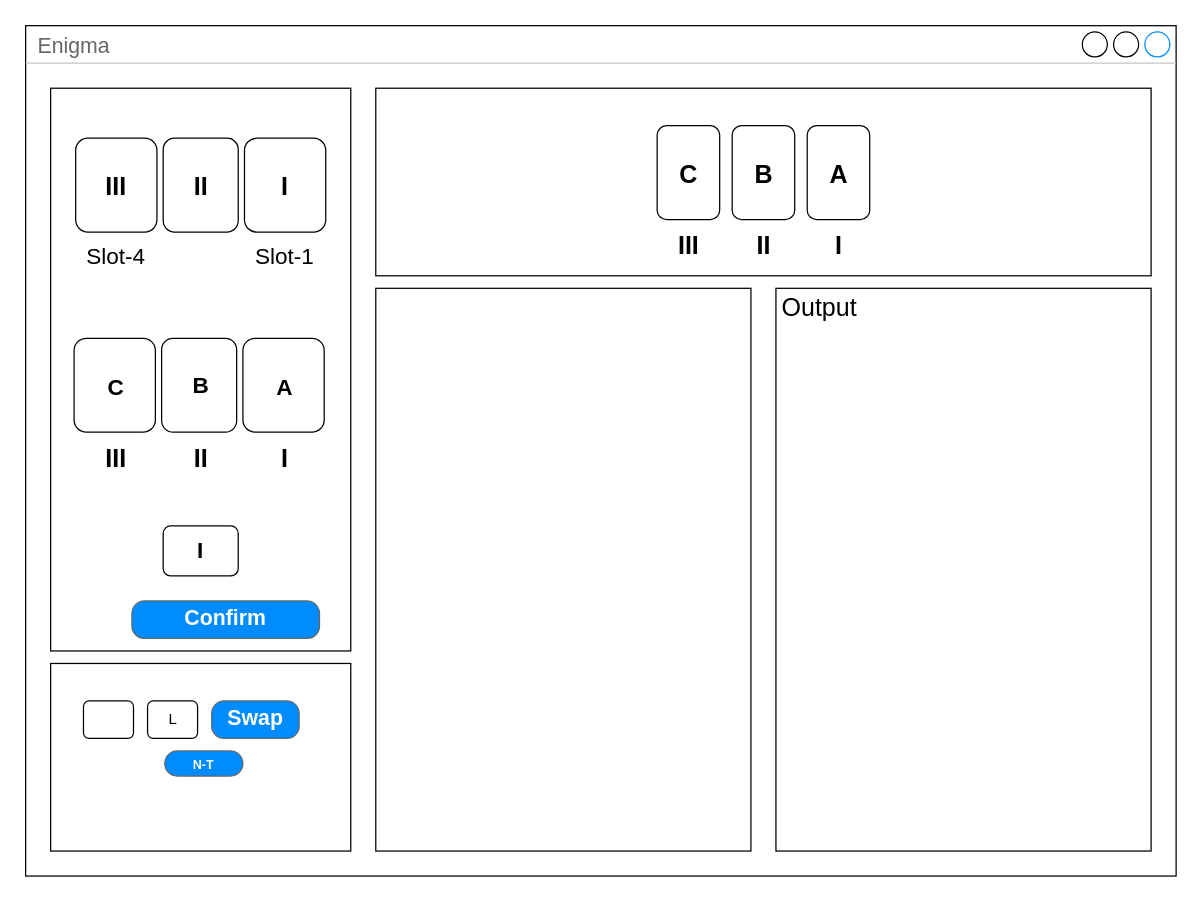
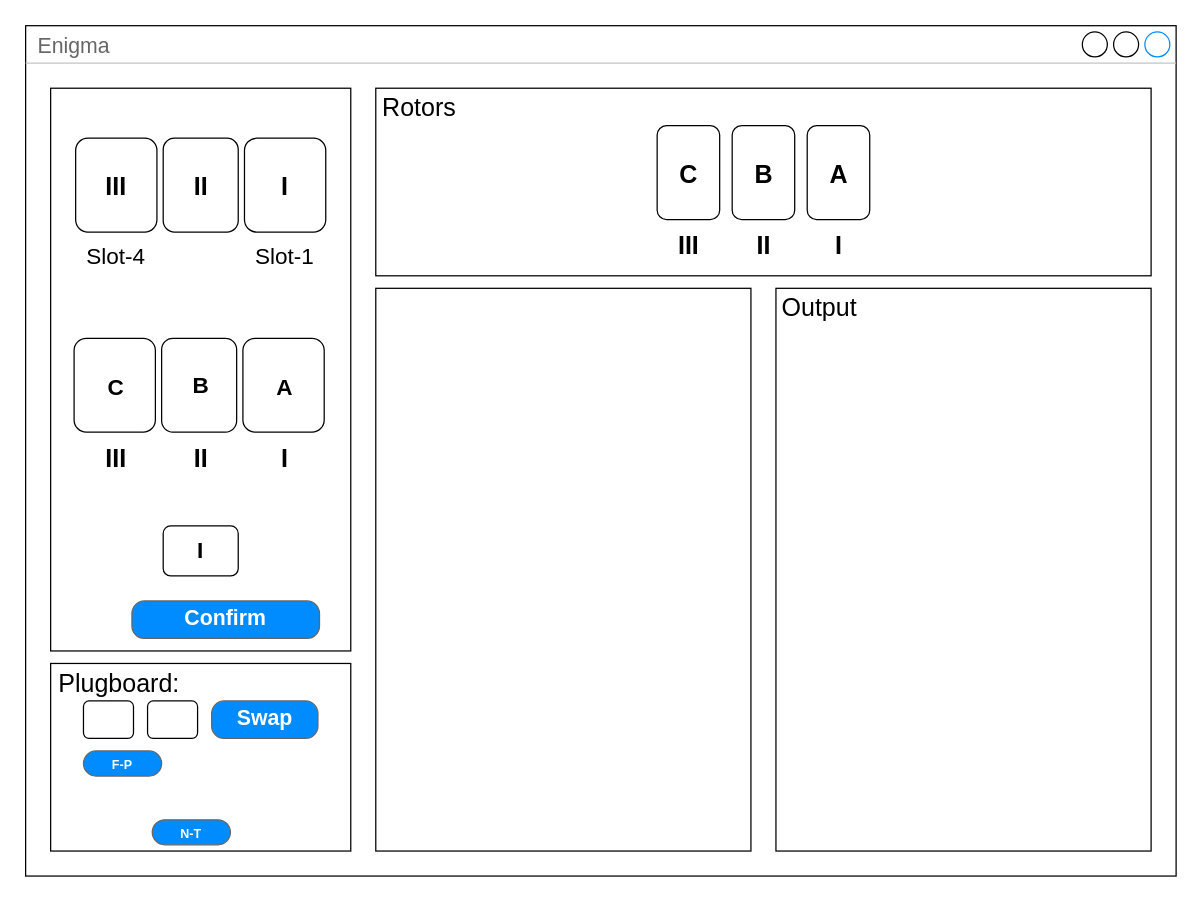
  <mxCell id="0" />
  <mxCell id="1" parent="0" />
  <mxCell id="2" value="Enigma" style="strokeWidth=1;shadow=0;dashed=0;align=center;html=1;shape=mxgraph.mockup.containers.window;align=left;verticalAlign=top;spacingLeft=8;strokeColor2=#008cff;strokeColor3=#c4c4c4;fontColor=#666666;mainText=;fontSize=17;labelBackgroundColor=none;whiteSpace=wrap;" vertex="1" parent="1"><mxGeometry x="20" y="20" width="920" height="680" as="geometry" /></mxCell>
  <mxCell id="3" value="" style="rounded=0;whiteSpace=wrap;html=1;" vertex="1" parent="1"><mxGeometry x="40" y="70" width="240" height="450" as="geometry" /></mxCell>
  <mxCell id="4" value="" style="rounded=0;whiteSpace=wrap;html=1;" vertex="1" parent="1"><mxGeometry x="620" y="230" width="300" height="450" as="geometry" /></mxCell>
  <mxCell id="5" value="" style="rounded=0;whiteSpace=wrap;html=1;" vertex="1" parent="1"><mxGeometry x="300" y="230" width="300" height="450" as="geometry" /></mxCell>
  <mxCell id="6" value="" style="rounded=0;whiteSpace=wrap;html=1;" vertex="1" parent="1"><mxGeometry x="40" y="530" width="240" height="150" as="geometry" /></mxCell>
  <mxCell id="7" value="Output" style="text;html=1;strokeColor=none;fillColor=none;align=center;verticalAlign=middle;whiteSpace=wrap;rounded=0;fontSize=20;" vertex="1" parent="1"><mxGeometry x="620" y="230" width="70" height="30" as="geometry" /></mxCell>
+ <mxCell id="8" value="Plugboard:" style="text;html=1;strokeColor=none;fillColor=none;align=center;verticalAlign=middle;whiteSpace=wrap;rounded=0;fontSize=20;" vertex="1" parent="1"><mxGeometry x="40" y="530" width="110" height="30" as="geometry" /></mxCell>
  <mxCell id="9" value="" style="rounded=0;whiteSpace=wrap;html=1;" vertex="1" parent="1"><mxGeometry x="300" y="70" width="620" height="150" as="geometry" /></mxCell>
+ <mxCell id="10" value="Rotors" style="text;html=1;strokeColor=none;fillColor=none;align=center;verticalAlign=middle;whiteSpace=wrap;rounded=0;fontSize=20;" vertex="1" parent="1"><mxGeometry x="300" y="70" width="70" height="30" as="geometry" /></mxCell>
  <mxCell id="11" value="" style="rounded=1;whiteSpace=wrap;html=1;" vertex="1" parent="1"><mxGeometry x="525" y="100" width="50" height="75" as="geometry" /></mxCell>
  <mxCell id="12" value="" style="rounded=1;whiteSpace=wrap;html=1;" vertex="1" parent="1"><mxGeometry x="585" y="100" width="50" height="75" as="geometry" /></mxCell>
  <mxCell id="13" value="" style="rounded=1;whiteSpace=wrap;html=1;" vertex="1" parent="1"><mxGeometry x="645" y="100" width="50" height="75" as="geometry" /></mxCell>
  <mxCell id="14" value="I" style="text;html=1;strokeColor=none;fillColor=none;align=center;verticalAlign=middle;whiteSpace=wrap;rounded=0;fontSize=20;fontStyle=1" vertex="1" parent="1"><mxGeometry x="657.5" y="180" width="25" height="30" as="geometry" /></mxCell>
  <mxCell id="15" value="II" style="text;html=1;strokeColor=none;fillColor=none;align=center;verticalAlign=middle;whiteSpace=wrap;rounded=0;fontSize=20;fontStyle=1" vertex="1" parent="1"><mxGeometry x="597.5" y="180" width="25" height="30" as="geometry" /></mxCell>
  <mxCell id="16" value="III" style="text;html=1;strokeColor=none;fillColor=none;align=center;verticalAlign=middle;whiteSpace=wrap;rounded=0;fontSize=20;fontStyle=1" vertex="1" parent="1"><mxGeometry x="537.5" y="180" width="25" height="30" as="geometry" /></mxCell>
  <mxCell id="17" value="A" style="text;html=1;strokeColor=none;fillColor=none;align=center;verticalAlign=middle;whiteSpace=wrap;rounded=0;fontSize=20;fontStyle=1" vertex="1" parent="1"><mxGeometry x="657.5" y="122.5" width="25" height="30" as="geometry" /></mxCell>
  <mxCell id="18" value="B" style="text;html=1;strokeColor=none;fillColor=none;align=center;verticalAlign=middle;whiteSpace=wrap;rounded=0;fontSize=20;fontStyle=1" vertex="1" parent="1"><mxGeometry x="597.5" y="122.5" width="25" height="30" as="geometry" /></mxCell>
  <mxCell id="19" value="C" style="text;html=1;strokeColor=none;fillColor=none;align=center;verticalAlign=middle;whiteSpace=wrap;rounded=0;fontSize=20;fontStyle=1" vertex="1" parent="1"><mxGeometry x="537.5" y="122.5" width="25" height="30" as="geometry" /></mxCell>
  <mxCell id="20" value="" style="rounded=1;whiteSpace=wrap;html=1;" vertex="1" parent="1"><mxGeometry x="60" y="110" width="65" height="75" as="geometry" /></mxCell>
  <mxCell id="21" value="" style="rounded=1;whiteSpace=wrap;html=1;" vertex="1" parent="1"><mxGeometry x="130" y="110" width="60" height="75" as="geometry" /></mxCell>
  <mxCell id="22" value="" style="rounded=1;whiteSpace=wrap;html=1;" vertex="1" parent="1"><mxGeometry x="195" y="110" width="65" height="75" as="geometry" /></mxCell>
  <mxCell id="23" value="Slot-1" style="text;html=1;strokeColor=none;fillColor=none;align=center;verticalAlign=middle;whiteSpace=wrap;rounded=0;fontSize=18;fontStyle=0" vertex="1" parent="1"><mxGeometry x="196.25" y="190" width="62.5" height="30" as="geometry" /></mxCell>
  <mxCell id="24" value="Slot-4" style="text;html=1;strokeColor=none;fillColor=none;align=center;verticalAlign=middle;whiteSpace=wrap;rounded=0;fontSize=18;fontStyle=0" vertex="1" parent="1"><mxGeometry x="61.25" y="190" width="62.5" height="30" as="geometry" /></mxCell>
  <mxCell id="25" value="I" style="text;html=1;strokeColor=none;fillColor=none;align=center;verticalAlign=middle;whiteSpace=wrap;rounded=0;fontSize=20;fontStyle=1" vertex="1" parent="1"><mxGeometry x="215" y="132.5" width="25" height="30" as="geometry" /></mxCell>
  <mxCell id="26" value="II" style="text;html=1;strokeColor=none;fillColor=none;align=center;verticalAlign=middle;whiteSpace=wrap;rounded=0;fontSize=20;fontStyle=1" vertex="1" parent="1"><mxGeometry x="147.5" y="132.5" width="25" height="30" as="geometry" /></mxCell>
  <mxCell id="27" value="III" style="text;html=1;strokeColor=none;fillColor=none;align=center;verticalAlign=middle;whiteSpace=wrap;rounded=0;fontSize=20;fontStyle=1" vertex="1" parent="1"><mxGeometry x="80" y="132.5" width="25" height="30" as="geometry" /></mxCell>
  <mxCell id="28" value="" style="rounded=1;whiteSpace=wrap;html=1;" vertex="1" parent="1"><mxGeometry x="58.75" y="270" width="65" height="75" as="geometry" /></mxCell>
  <mxCell id="29" value="" style="rounded=1;whiteSpace=wrap;html=1;" vertex="1" parent="1"><mxGeometry x="128.75" y="270" width="60" height="75" as="geometry" /></mxCell>
  <mxCell id="30" value="" style="rounded=1;whiteSpace=wrap;html=1;" vertex="1" parent="1"><mxGeometry x="193.75" y="270" width="65" height="75" as="geometry" /></mxCell>
  <mxCell id="31" value="C" style="text;html=1;strokeColor=none;fillColor=none;align=center;verticalAlign=middle;whiteSpace=wrap;rounded=0;fontSize=18;fontStyle=1" vertex="1" parent="1"><mxGeometry x="61.25" y="295" width="62.5" height="30" as="geometry" /></mxCell>
  <mxCell id="32" value="B" style="text;html=1;strokeColor=none;fillColor=none;align=center;verticalAlign=middle;whiteSpace=wrap;rounded=0;fontSize=18;fontStyle=1" vertex="1" parent="1"><mxGeometry x="128.75" y="292.5" width="62.5" height="30" as="geometry" /></mxCell>
  <mxCell id="33" value="A" style="text;html=1;strokeColor=none;fillColor=none;align=center;verticalAlign=middle;whiteSpace=wrap;rounded=0;fontSize=18;fontStyle=1" vertex="1" parent="1"><mxGeometry x="196.25" y="295" width="62.5" height="30" as="geometry" /></mxCell>
  <mxCell id="34" value="I" style="text;html=1;strokeColor=none;fillColor=none;align=center;verticalAlign=middle;whiteSpace=wrap;rounded=0;fontSize=20;fontStyle=1" vertex="1" parent="1"><mxGeometry x="215" y="350" width="25" height="30" as="geometry" /></mxCell>
  <mxCell id="35" value="II" style="text;html=1;strokeColor=none;fillColor=none;align=center;verticalAlign=middle;whiteSpace=wrap;rounded=0;fontSize=20;fontStyle=1" vertex="1" parent="1"><mxGeometry x="147.5" y="346.25" width="25" height="37.5" as="geometry" /></mxCell>
  <mxCell id="36" value="III" style="text;html=1;strokeColor=none;fillColor=none;align=center;verticalAlign=middle;whiteSpace=wrap;rounded=0;fontSize=20;fontStyle=1" vertex="1" parent="1"><mxGeometry x="80" y="350" width="25" height="30" as="geometry" /></mxCell>
  <mxCell id="37" value="" style="rounded=1;whiteSpace=wrap;html=1;" vertex="1" parent="1"><mxGeometry x="130" y="420" width="60" height="40" as="geometry" /></mxCell>
  <mxCell id="38" value="I" style="text;html=1;strokeColor=none;fillColor=none;align=center;verticalAlign=middle;whiteSpace=wrap;rounded=0;fontSize=18;fontStyle=1" vertex="1" parent="1"><mxGeometry x="130" y="425" width="60" height="30" as="geometry" /></mxCell>
  <mxCell id="39" value="Confirm" style="strokeWidth=1;shadow=0;dashed=0;align=center;html=1;shape=mxgraph.mockup.buttons.button;strokeColor=#666666;fontColor=#ffffff;mainText=;buttonStyle=round;fontSize=17;fontStyle=1;fillColor=#008cff;whiteSpace=wrap;" vertex="1" parent="1"><mxGeometry x="105" y="480" width="150" height="30" as="geometry" /></mxCell>
  <mxCell id="40" value="" style="rounded=1;whiteSpace=wrap;html=1;" vertex="1" parent="1"><mxGeometry x="66.25" y="560" width="40" height="30" as="geometry" /></mxCell>
  <mxCell id="41" value="" style="rounded=1;whiteSpace=wrap;html=1;" vertex="1" parent="1"><mxGeometry x="117.5" y="560" width="40" height="30" as="geometry" /></mxCell>
- <mxCell id="42" value="L" style="text;html=1;strokeColor=none;fillColor=none;align=center;verticalAlign=middle;whiteSpace=wrap;rounded=0;" vertex="1" parent="1"><mxGeometry x="122.5" y="560" width="30" height="30" as="geometry" /></mxCell>
- <mxCell id="43" value="Swap" style="strokeWidth=1;shadow=0;dashed=0;align=center;html=1;shape=mxgraph.mockup.buttons.button;strokeColor=#666666;fontColor=#ffffff;mainText=;buttonStyle=round;fontSize=17;fontStyle=1;fillColor=#008cff;whiteSpace=wrap;" vertex="1" parent="1"><mxGeometry x="168.75" y="560" width="70" height="30" as="geometry" /></mxCell>
- <mxCell id="45" value="&lt;font style=&quot;font-size: 10px;&quot;&gt;N-T&lt;/font&gt;" style="strokeWidth=1;shadow=0;dashed=0;align=center;html=1;shape=mxgraph.mockup.buttons.button;strokeColor=#666666;fontColor=#ffffff;mainText=;buttonStyle=round;fontSize=17;fontStyle=1;fillColor=#008cff;whiteSpace=wrap;" vertex="1" parent="1"><mxGeometry x="131.25" y="600" width="62.5" height="20" as="geometry" /></mxCell>
+ <mxCell id="43" value="Swap" style="strokeWidth=1;shadow=0;dashed=0;align=center;html=1;shape=mxgraph.mockup.buttons.button;strokeColor=#666666;fontColor=#ffffff;mainText=;buttonStyle=round;fontSize=17;fontStyle=1;fillColor=#008cff;whiteSpace=wrap;" vertex="1" parent="1"><mxGeometry x="168.75" y="560" width="85" height="30" as="geometry" /></mxCell>
+ <mxCell id="44" value="&lt;font style=&quot;font-size: 10px;&quot;&gt;F-P&lt;/font&gt;" style="strokeWidth=1;shadow=0;dashed=0;align=center;html=1;shape=mxgraph.mockup.buttons.button;strokeColor=#666666;fontColor=#ffffff;mainText=;buttonStyle=round;fontSize=17;fontStyle=1;fillColor=#008cff;whiteSpace=wrap;" vertex="1" parent="1"><mxGeometry x="66.25" y="600" width="62.5" height="20" as="geometry" /></mxCell>
+ <mxCell id="45" value="&lt;font style=&quot;font-size: 10px;&quot;&gt;N-T&lt;/font&gt;" style="strokeWidth=1;shadow=0;dashed=0;align=center;html=1;shape=mxgraph.mockup.buttons.button;strokeColor=#666666;fontColor=#ffffff;mainText=;buttonStyle=round;fontSize=17;fontStyle=1;fillColor=#008cff;whiteSpace=wrap;" vertex="1" parent="1"><mxGeometry x="121.25" y="655" width="62.5" height="20" as="geometry" /></mxCell>
